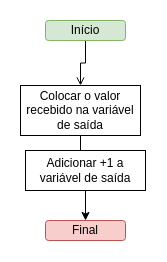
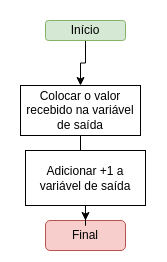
  <mxCell id="0" />
  <mxCell id="1" parent="0" />
- <mxCell id="2" value="" style="edgeStyle=orthogonalEdgeStyle;rounded=0;orthogonalLoop=1;jettySize=auto;html=1;endArrow=open;" edge="1" parent="1" source="3" target="5"><mxGeometry relative="1" as="geometry" /></mxCell>
+ <mxCell id="2" value="" style="edgeStyle=orthogonalEdgeStyle;rounded=0;orthogonalLoop=1;jettySize=auto;html=1;" edge="1" parent="1" source="3" target="5"><mxGeometry relative="1" as="geometry" /></mxCell>
  <mxCell id="3" value="Início" style="rounded=1;whiteSpace=wrap;html=1;fillColor=#d5e8d4;strokeColor=#82b366;" vertex="1" parent="1"><mxGeometry x="45" y="20" width="80" height="20" as="geometry" /></mxCell>
  <mxCell id="4" value="" style="edgeStyle=orthogonalEdgeStyle;rounded=0;orthogonalLoop=1;jettySize=auto;html=1;" edge="1" parent="1" source="5" target="8"><mxGeometry relative="1" as="geometry" /></mxCell>
  <mxCell id="5" value="Colocar o valor recebido na variável de saída" style="rounded=0;whiteSpace=wrap;html=1;" vertex="1" parent="1"><mxGeometry x="20" y="85" width="120" height="50" as="geometry" /></mxCell>
- <mxCell id="6" value="Final" style="rounded=1;whiteSpace=wrap;html=1;fillColor=#f8cecc;strokeColor=#b85450;" vertex="1" parent="1"><mxGeometry x="45" y="220" width="80" height="20" as="geometry" /></mxCell>
+ <mxCell id="6" value="Final" style="rounded=1;whiteSpace=wrap;html=1;fillColor=#f8cecc;strokeColor=#b85450;" vertex="1" parent="1"><mxGeometry x="45" y="220" width="80" height="30" as="geometry" /></mxCell>
  <mxCell id="7" value="" style="edgeStyle=orthogonalEdgeStyle;rounded=0;orthogonalLoop=1;jettySize=auto;html=1;" edge="1" parent="1" source="8" target="6"><mxGeometry relative="1" as="geometry" /></mxCell>
- <mxCell id="8" value="Adicionar +1 a variável de saída" style="rounded=0;whiteSpace=wrap;html=1;" vertex="1" parent="1"><mxGeometry x="25" y="150" width="120" height="40" as="geometry" /></mxCell>
+ <mxCell id="8" value="Adicionar +1 a variável de saída" style="rounded=0;whiteSpace=wrap;html=1;" vertex="1" parent="1"><mxGeometry x="25" y="150" width="120" height="55" as="geometry" /></mxCell>
